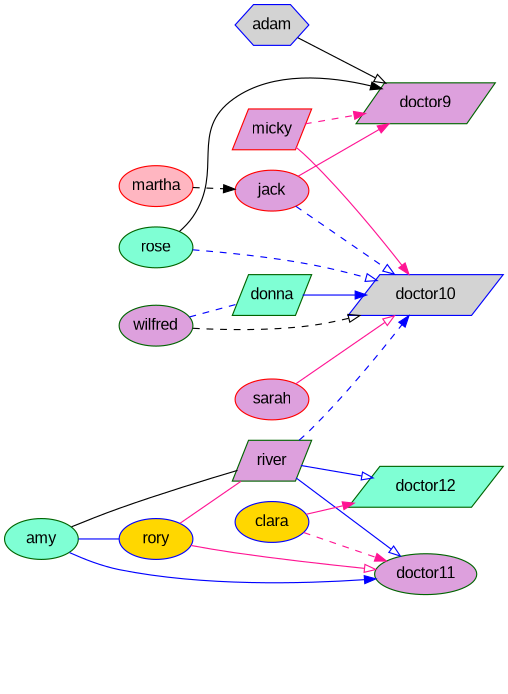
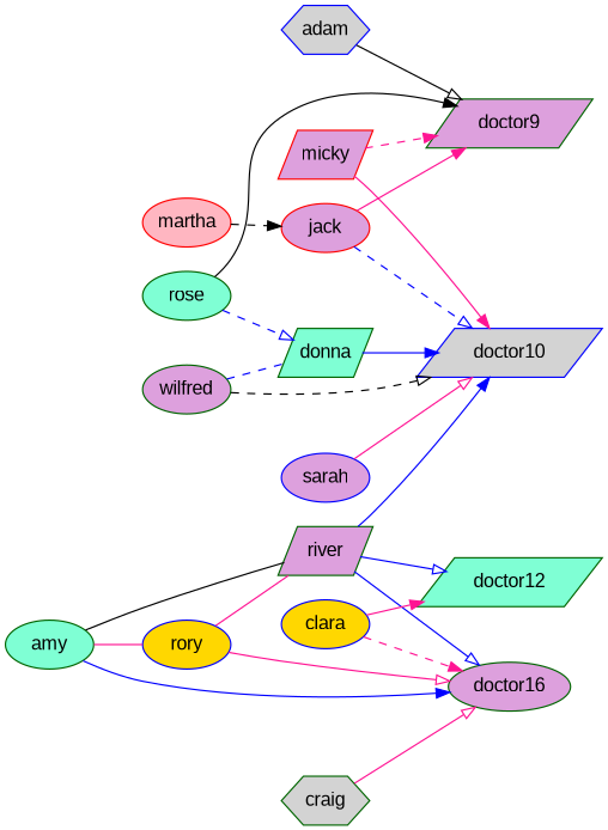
  digraph {
    fontname="Liberation Sans"
    fontsize=12
    rankdir=LR
    node [color=darkgreen fillcolor=plum fontname="Liberation Sans" shape=ellipse style=filled fixedsize=true]
    edge [arrowhead=normal color=deeppink fontname="Liberation Sans" style=solid]
    doctor9 [shape=parallelogram fixedsize=""]
    doctor10 [color=blue fillcolor=lightgrey shape=parallelogram fixedsize=""]
-   doctor11 [fixedsize=""]
+   doctor11 [label=doctor16 fixedsize=""]
    doctor12 [fillcolor=aquamarine shape=parallelogram fixedsize=""]
    rose [fillcolor=aquamarine width=0.9]
    jack [color=red width=0.9]
    adam [color=blue fillcolor=lightgrey shape=hexagon width=0.9]
    micky [color=red shape=parallelogram width=0.9]
    martha [color=red fillcolor=lightpink width=0.9]
    donna [fillcolor=aquamarine shape=parallelogram width=0.9]
    wilfred [width=0.9]
-   sarah [color=red width=0.9]
+   sarah [color=blue width=0.9]
    river [shape=parallelogram width=0.9]
    amy [fillcolor=aquamarine width=0.9]
    rory [color=blue fillcolor=gold width=0.9]
    clara [color=blue fillcolor=gold width=0.9]
+   craig [fillcolor=lightgrey shape=hexagon width=0.9]
    rose -> doctor9 [color=black]
-   rose -> doctor10 [arrowhead=onormal color=blue style=dashed]
+   rose -> donna [arrowhead=onormal color=blue style=dashed]
    jack -> doctor9
    jack -> doctor10 [arrowhead=onormal color=blue style=dashed]
    adam -> doctor9 [arrowhead=onormal color=black]
    micky -> doctor9 [style=dashed]
    micky -> doctor10
    martha -> jack [color=black style=dashed]
    donna -> doctor10 [color=blue]
    wilfred -> doctor10 [arrowhead=onormal color=black style=dashed]
    wilfred -> donna [color=blue dir=none style=dashed arrowhead=""]
    sarah -> doctor10 [arrowhead=onormal]
-   river -> doctor10 [color=blue style=dashed]
+   river -> doctor10 [color=blue]
    river -> doctor11 [arrowhead=onormal color=blue]
    river -> doctor12 [arrowhead=onormal color=blue]
    amy -> doctor11 [color=blue]
    amy -> river [color=black dir=none arrowhead=""]
-   amy -> rory [color=blue dir=none arrowhead=""]
+   amy -> rory [dir=none arrowhead=""]
    rory -> doctor11 [arrowhead=onormal]
    rory -> river [dir=none arrowhead=""]
    clara -> doctor11 [style=dashed]
    clara -> doctor12
+   craig -> doctor11 [arrowhead=onormal]
  }
